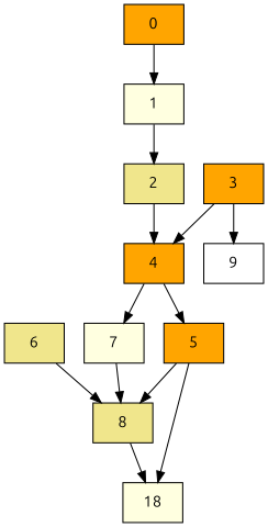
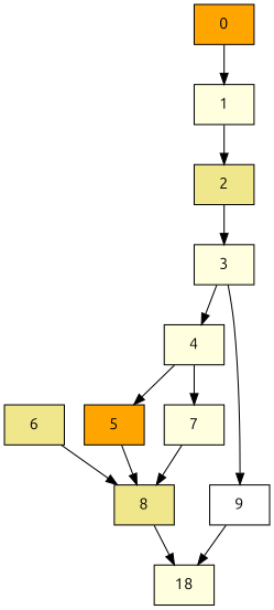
  digraph {
    fontname=Ubuntu
    node [fillcolor=lightyellow fontname=Ubuntu shape=box style=filled]
    edge [fontname=Ubuntu]
    1
    0 [fillcolor=orange]
    2 [fillcolor=khaki]
-   3 [fillcolor=orange]
-   4 [fillcolor=orange]
+   3
+   4
    9 [fillcolor=white]
    5 [fillcolor=orange]
    7
    n9 [label=18]
    8 [fillcolor=khaki]
    6 [fillcolor=khaki]
    1 -> 2
    0 -> 1
-   2 -> 4
+   2 -> 3
    3 -> 4
    3 -> 9
    4 -> 5
    4 -> 7
-   5 -> n9
+   9 -> n9
    5 -> 8
    7 -> 8
    8 -> n9
    6 -> 8
  }
